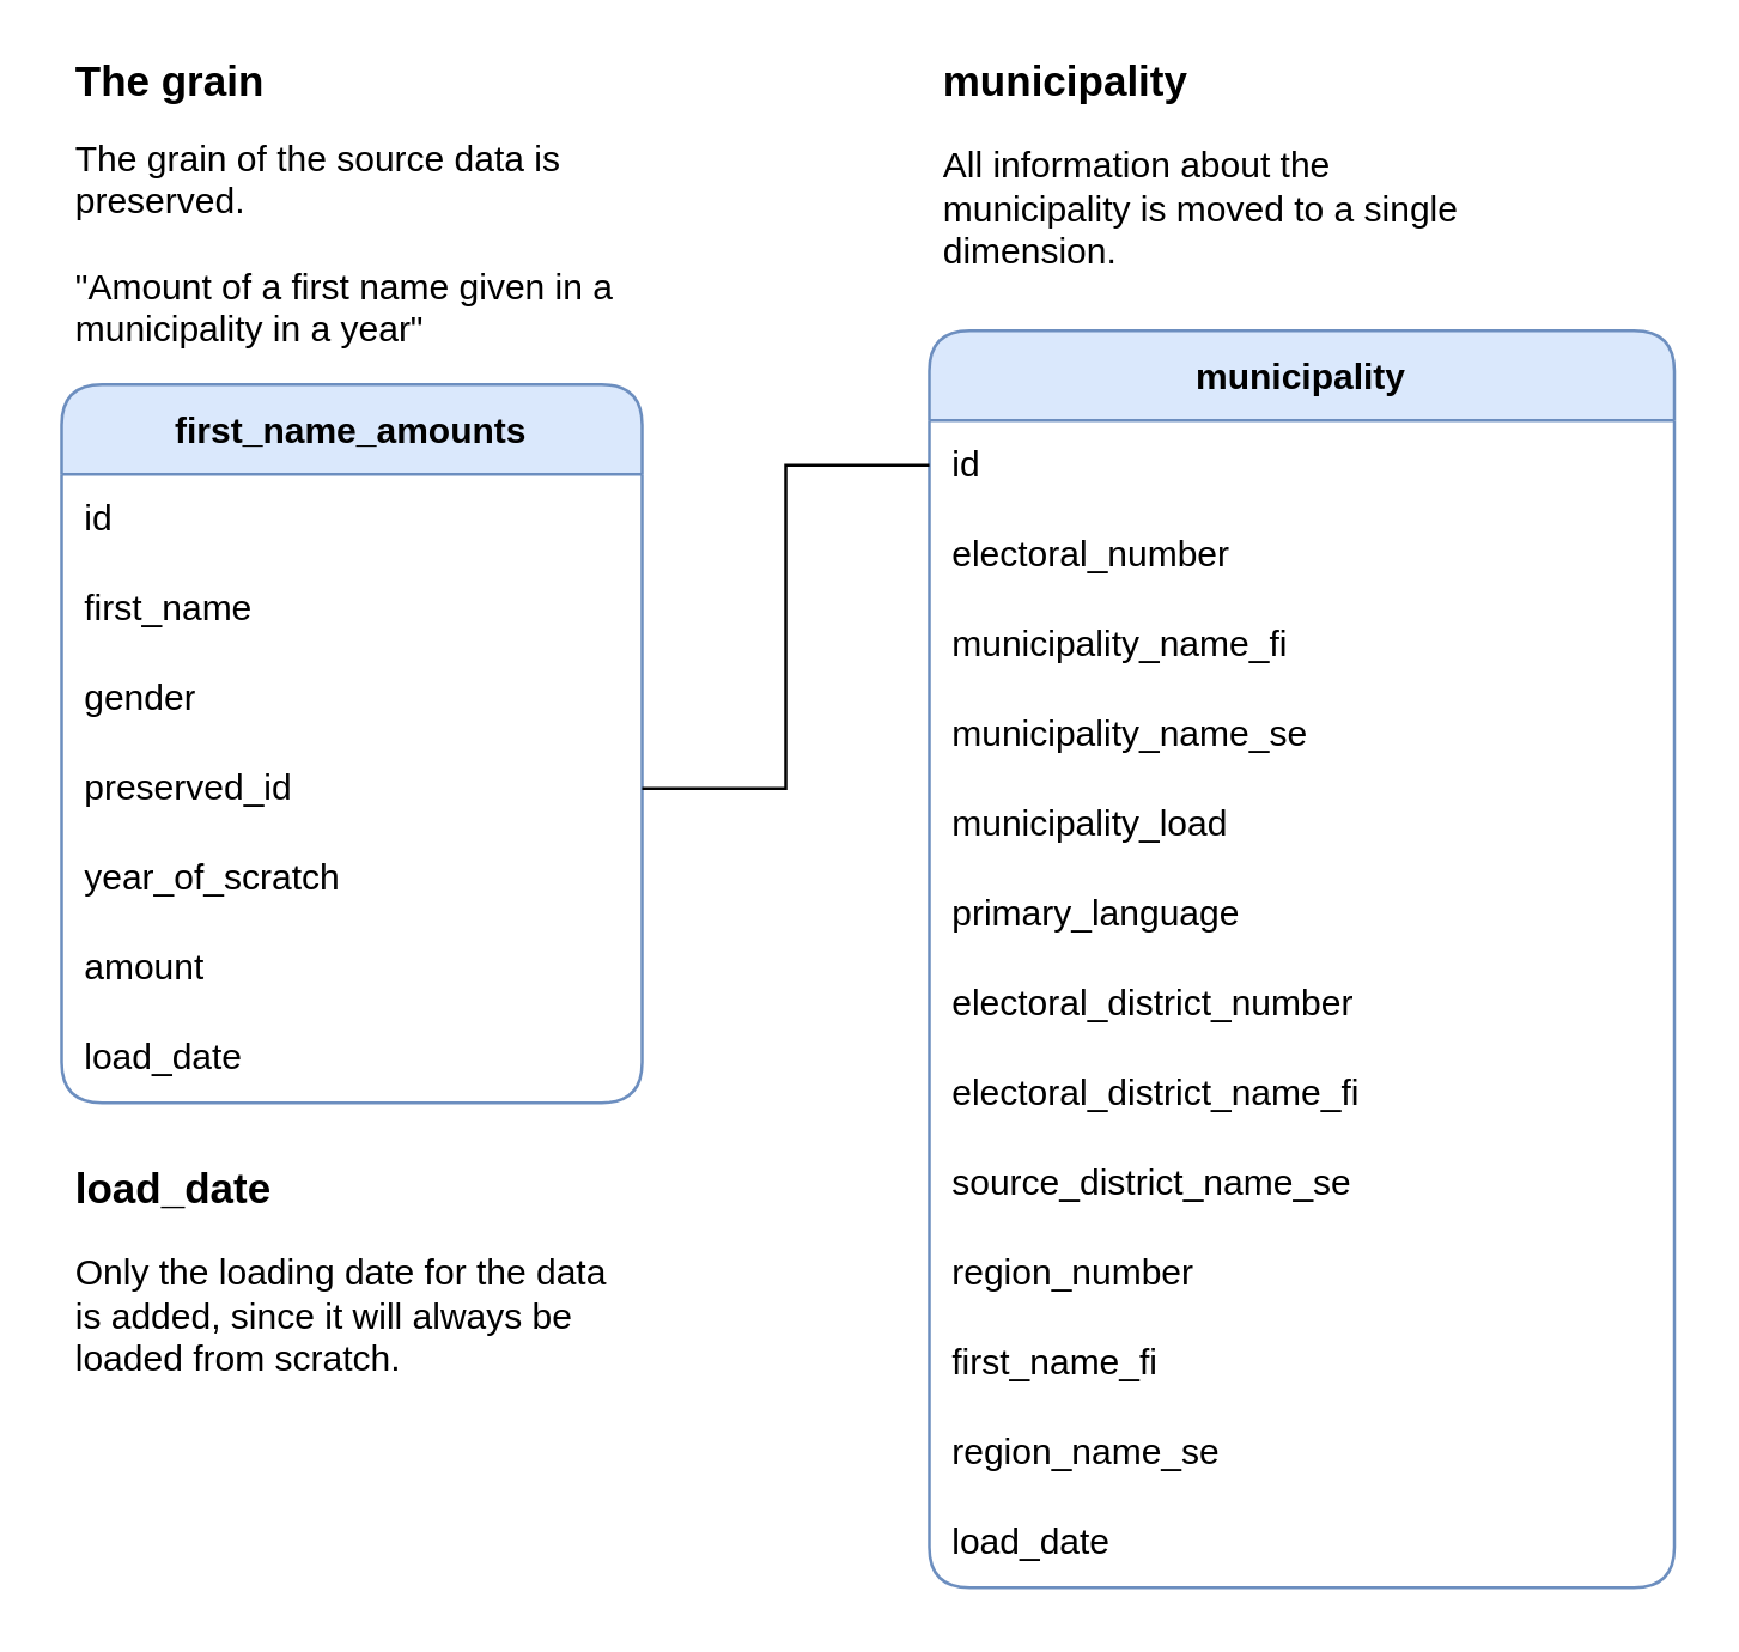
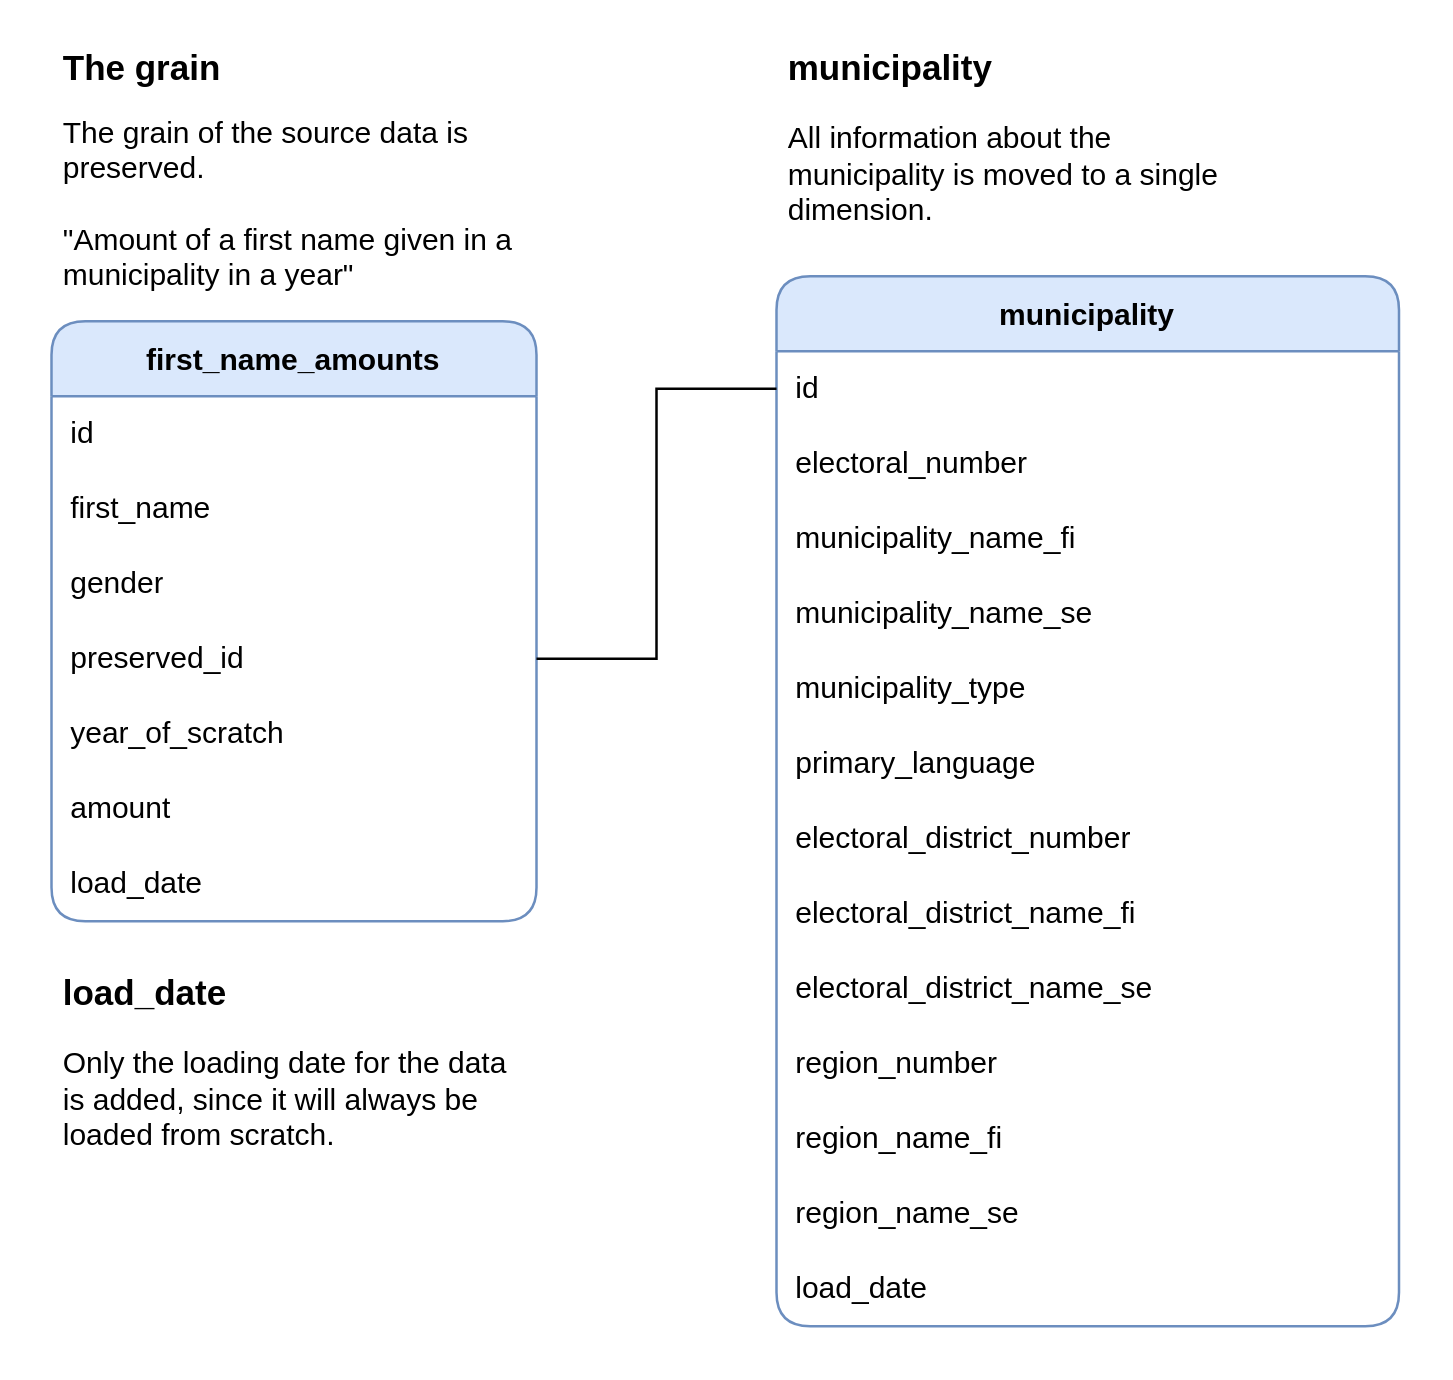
  <mxCell id="0" />
  <mxCell id="1" parent="0" />
  <mxCell id="2" value="municipality" style="shape=table;startSize=30;container=1;collapsible=0;childLayout=tableLayout;fixedRows=1;rowLines=0;fontStyle=1;rounded=1;shadow=0;swimlaneFillColor=default;fillColor=#dae8fc;strokeColor=#6c8ebf;" parent="1" vertex="1"><mxGeometry x="310" y="110" width="249" height="420" as="geometry" /></mxCell>
  <mxCell id="3" style="shape=tableRow;horizontal=0;startSize=0;swimlaneHead=0;swimlaneBody=0;top=0;left=0;bottom=0;right=0;collapsible=0;dropTarget=0;fillColor=none;points=[[0,0.5],[1,0.5]];portConstraint=eastwest;" parent="2" vertex="1"><mxGeometry y="30" width="249" height="30" as="geometry" /></mxCell>
  <mxCell id="4" value="id" style="shape=partialRectangle;html=1;whiteSpace=wrap;connectable=0;fillColor=none;top=0;left=0;bottom=0;right=0;align=left;spacingLeft=6;overflow=hidden;" parent="3" vertex="1"><mxGeometry width="249" height="30" as="geometry"><mxRectangle width="249" height="30" as="alternateBounds" /></mxGeometry></mxCell>
  <mxCell id="5" value="" style="shape=tableRow;horizontal=0;startSize=0;swimlaneHead=0;swimlaneBody=0;top=0;left=0;bottom=0;right=0;collapsible=0;dropTarget=0;fillColor=none;points=[[0,0.5],[1,0.5]];portConstraint=eastwest;" parent="2" vertex="1"><mxGeometry y="60" width="249" height="30" as="geometry" /></mxCell>
  <mxCell id="6" value="electoral_number" style="shape=partialRectangle;html=1;whiteSpace=wrap;connectable=0;fillColor=none;top=0;left=0;bottom=0;right=0;align=left;spacingLeft=6;overflow=hidden;" parent="5" vertex="1"><mxGeometry width="249" height="30" as="geometry"><mxRectangle width="249" height="30" as="alternateBounds" /></mxGeometry></mxCell>
  <mxCell id="7" value="" style="shape=tableRow;horizontal=0;startSize=0;swimlaneHead=0;swimlaneBody=0;top=0;left=0;bottom=0;right=0;collapsible=0;dropTarget=0;fillColor=none;points=[[0,0.5],[1,0.5]];portConstraint=eastwest;" parent="2" vertex="1"><mxGeometry y="90" width="249" height="30" as="geometry" /></mxCell>
  <mxCell id="8" value="municipality_name_fi" style="shape=partialRectangle;html=1;whiteSpace=wrap;connectable=0;fillColor=none;top=0;left=0;bottom=0;right=0;align=left;spacingLeft=6;overflow=hidden;" parent="7" vertex="1"><mxGeometry width="249" height="30" as="geometry"><mxRectangle width="249" height="30" as="alternateBounds" /></mxGeometry></mxCell>
  <mxCell id="9" value="" style="shape=tableRow;horizontal=0;startSize=0;swimlaneHead=0;swimlaneBody=0;top=0;left=0;bottom=0;right=0;collapsible=0;dropTarget=0;fillColor=none;points=[[0,0.5],[1,0.5]];portConstraint=eastwest;" parent="2" vertex="1"><mxGeometry y="120" width="249" height="30" as="geometry" /></mxCell>
  <mxCell id="10" value="municipality_name_se" style="shape=partialRectangle;html=1;whiteSpace=wrap;connectable=0;fillColor=none;top=0;left=0;bottom=0;right=0;align=left;spacingLeft=6;overflow=hidden;" parent="9" vertex="1"><mxGeometry width="249" height="30" as="geometry"><mxRectangle width="249" height="30" as="alternateBounds" /></mxGeometry></mxCell>
  <mxCell id="11" style="shape=tableRow;horizontal=0;startSize=0;swimlaneHead=0;swimlaneBody=0;top=0;left=0;bottom=0;right=0;collapsible=0;dropTarget=0;fillColor=none;points=[[0,0.5],[1,0.5]];portConstraint=eastwest;" parent="2" vertex="1"><mxGeometry y="150" width="249" height="30" as="geometry" /></mxCell>
- <mxCell id="12" value="municipality_load" style="shape=partialRectangle;html=1;whiteSpace=wrap;connectable=0;fillColor=none;top=0;left=0;bottom=0;right=0;align=left;spacingLeft=6;overflow=hidden;" parent="11" vertex="1"><mxGeometry width="249" height="30" as="geometry"><mxRectangle width="249" height="30" as="alternateBounds" /></mxGeometry></mxCell>
+ <mxCell id="12" value="municipality_type" style="shape=partialRectangle;html=1;whiteSpace=wrap;connectable=0;fillColor=none;top=0;left=0;bottom=0;right=0;align=left;spacingLeft=6;overflow=hidden;" parent="11" vertex="1"><mxGeometry width="249" height="30" as="geometry"><mxRectangle width="249" height="30" as="alternateBounds" /></mxGeometry></mxCell>
  <mxCell id="13" style="shape=tableRow;horizontal=0;startSize=0;swimlaneHead=0;swimlaneBody=0;top=0;left=0;bottom=0;right=0;collapsible=0;dropTarget=0;fillColor=none;points=[[0,0.5],[1,0.5]];portConstraint=eastwest;" parent="2" vertex="1"><mxGeometry y="180" width="249" height="30" as="geometry" /></mxCell>
  <mxCell id="14" value="primary_language" style="shape=partialRectangle;html=1;whiteSpace=wrap;connectable=0;fillColor=none;top=0;left=0;bottom=0;right=0;align=left;spacingLeft=6;overflow=hidden;" parent="13" vertex="1"><mxGeometry width="249" height="30" as="geometry"><mxRectangle width="249" height="30" as="alternateBounds" /></mxGeometry></mxCell>
  <mxCell id="15" style="shape=tableRow;horizontal=0;startSize=0;swimlaneHead=0;swimlaneBody=0;top=0;left=0;bottom=0;right=0;collapsible=0;dropTarget=0;fillColor=none;points=[[0,0.5],[1,0.5]];portConstraint=eastwest;" parent="2" vertex="1"><mxGeometry y="210" width="249" height="30" as="geometry" /></mxCell>
  <mxCell id="16" value="electoral_district_number" style="shape=partialRectangle;html=1;whiteSpace=wrap;connectable=0;fillColor=none;top=0;left=0;bottom=0;right=0;align=left;spacingLeft=6;overflow=hidden;" parent="15" vertex="1"><mxGeometry width="249" height="30" as="geometry"><mxRectangle width="249" height="30" as="alternateBounds" /></mxGeometry></mxCell>
  <mxCell id="17" style="shape=tableRow;horizontal=0;startSize=0;swimlaneHead=0;swimlaneBody=0;top=0;left=0;bottom=0;right=0;collapsible=0;dropTarget=0;fillColor=none;points=[[0,0.5],[1,0.5]];portConstraint=eastwest;" parent="2" vertex="1"><mxGeometry y="240" width="249" height="30" as="geometry" /></mxCell>
  <mxCell id="18" value="electoral_district_name_fi" style="shape=partialRectangle;html=1;whiteSpace=wrap;connectable=0;fillColor=none;top=0;left=0;bottom=0;right=0;align=left;spacingLeft=6;overflow=hidden;" parent="17" vertex="1"><mxGeometry width="249" height="30" as="geometry"><mxRectangle width="249" height="30" as="alternateBounds" /></mxGeometry></mxCell>
  <mxCell id="19" style="shape=tableRow;horizontal=0;startSize=0;swimlaneHead=0;swimlaneBody=0;top=0;left=0;bottom=0;right=0;collapsible=0;dropTarget=0;fillColor=none;points=[[0,0.5],[1,0.5]];portConstraint=eastwest;" parent="2" vertex="1"><mxGeometry y="270" width="249" height="30" as="geometry" /></mxCell>
- <mxCell id="20" value="source_district_name_se" style="shape=partialRectangle;html=1;whiteSpace=wrap;connectable=0;fillColor=none;top=0;left=0;bottom=0;right=0;align=left;spacingLeft=6;overflow=hidden;" parent="19" vertex="1"><mxGeometry width="249" height="30" as="geometry"><mxRectangle width="249" height="30" as="alternateBounds" /></mxGeometry></mxCell>
+ <mxCell id="20" value="electoral_district_name_se" style="shape=partialRectangle;html=1;whiteSpace=wrap;connectable=0;fillColor=none;top=0;left=0;bottom=0;right=0;align=left;spacingLeft=6;overflow=hidden;" parent="19" vertex="1"><mxGeometry width="249" height="30" as="geometry"><mxRectangle width="249" height="30" as="alternateBounds" /></mxGeometry></mxCell>
  <mxCell id="21" style="shape=tableRow;horizontal=0;startSize=0;swimlaneHead=0;swimlaneBody=0;top=0;left=0;bottom=0;right=0;collapsible=0;dropTarget=0;fillColor=none;points=[[0,0.5],[1,0.5]];portConstraint=eastwest;" parent="2" vertex="1"><mxGeometry y="300" width="249" height="30" as="geometry" /></mxCell>
  <mxCell id="22" value="region_number" style="shape=partialRectangle;html=1;whiteSpace=wrap;connectable=0;fillColor=none;top=0;left=0;bottom=0;right=0;align=left;spacingLeft=6;overflow=hidden;" parent="21" vertex="1"><mxGeometry width="249" height="30" as="geometry"><mxRectangle width="249" height="30" as="alternateBounds" /></mxGeometry></mxCell>
  <mxCell id="23" style="shape=tableRow;horizontal=0;startSize=0;swimlaneHead=0;swimlaneBody=0;top=0;left=0;bottom=0;right=0;collapsible=0;dropTarget=0;fillColor=none;points=[[0,0.5],[1,0.5]];portConstraint=eastwest;" parent="2" vertex="1"><mxGeometry y="330" width="249" height="30" as="geometry" /></mxCell>
- <mxCell id="24" value="first_name_fi" style="shape=partialRectangle;html=1;whiteSpace=wrap;connectable=0;fillColor=none;top=0;left=0;bottom=0;right=0;align=left;spacingLeft=6;overflow=hidden;" parent="23" vertex="1"><mxGeometry width="249" height="30" as="geometry"><mxRectangle width="249" height="30" as="alternateBounds" /></mxGeometry></mxCell>
+ <mxCell id="24" value="region_name_fi" style="shape=partialRectangle;html=1;whiteSpace=wrap;connectable=0;fillColor=none;top=0;left=0;bottom=0;right=0;align=left;spacingLeft=6;overflow=hidden;" parent="23" vertex="1"><mxGeometry width="249" height="30" as="geometry"><mxRectangle width="249" height="30" as="alternateBounds" /></mxGeometry></mxCell>
  <mxCell id="25" style="shape=tableRow;horizontal=0;startSize=0;swimlaneHead=0;swimlaneBody=0;top=0;left=0;bottom=0;right=0;collapsible=0;dropTarget=0;fillColor=none;points=[[0,0.5],[1,0.5]];portConstraint=eastwest;" parent="2" vertex="1"><mxGeometry y="360" width="249" height="30" as="geometry" /></mxCell>
  <mxCell id="26" value="region_name_se" style="shape=partialRectangle;html=1;whiteSpace=wrap;connectable=0;fillColor=none;top=0;left=0;bottom=0;right=0;align=left;spacingLeft=6;overflow=hidden;" parent="25" vertex="1"><mxGeometry width="249" height="30" as="geometry"><mxRectangle width="249" height="30" as="alternateBounds" /></mxGeometry></mxCell>
  <mxCell id="27" style="shape=tableRow;horizontal=0;startSize=0;swimlaneHead=0;swimlaneBody=0;top=0;left=0;bottom=0;right=0;collapsible=0;dropTarget=0;fillColor=none;points=[[0,0.5],[1,0.5]];portConstraint=eastwest;" parent="2" vertex="1"><mxGeometry y="390" width="249" height="30" as="geometry" /></mxCell>
  <mxCell id="28" value="load_date" style="shape=partialRectangle;html=1;whiteSpace=wrap;connectable=0;fillColor=none;top=0;left=0;bottom=0;right=0;align=left;spacingLeft=6;overflow=hidden;" parent="27" vertex="1"><mxGeometry width="249" height="30" as="geometry"><mxRectangle width="249" height="30" as="alternateBounds" /></mxGeometry></mxCell>
  <mxCell id="29" value="first_name_amounts" style="shape=table;startSize=30;container=1;collapsible=0;childLayout=tableLayout;fixedRows=1;rowLines=0;fontStyle=1;rounded=1;shadow=0;fillColor=#dae8fc;strokeColor=#6c8ebf;swimlaneFillColor=default;" parent="1" vertex="1"><mxGeometry x="20" y="128" width="194" height="240" as="geometry" /></mxCell>
  <mxCell id="30" style="shape=tableRow;horizontal=0;startSize=0;swimlaneHead=0;swimlaneBody=0;top=0;left=0;bottom=0;right=0;collapsible=0;dropTarget=0;fillColor=none;points=[[0,0.5],[1,0.5]];portConstraint=eastwest;" parent="29" vertex="1"><mxGeometry y="30" width="194" height="30" as="geometry" /></mxCell>
  <mxCell id="31" value="id" style="shape=partialRectangle;html=1;whiteSpace=wrap;connectable=0;fillColor=none;top=0;left=0;bottom=0;right=0;align=left;spacingLeft=6;overflow=hidden;" parent="30" vertex="1"><mxGeometry width="194" height="30" as="geometry"><mxRectangle width="194" height="30" as="alternateBounds" /></mxGeometry></mxCell>
  <mxCell id="32" style="shape=tableRow;horizontal=0;startSize=0;swimlaneHead=0;swimlaneBody=0;top=0;left=0;bottom=0;right=0;collapsible=0;dropTarget=0;fillColor=none;points=[[0,0.5],[1,0.5]];portConstraint=eastwest;" parent="29" vertex="1"><mxGeometry y="60" width="194" height="30" as="geometry" /></mxCell>
  <mxCell id="33" value="first_name" style="shape=partialRectangle;html=1;whiteSpace=wrap;connectable=0;fillColor=none;top=0;left=0;bottom=0;right=0;align=left;spacingLeft=6;overflow=hidden;" parent="32" vertex="1"><mxGeometry width="194" height="30" as="geometry"><mxRectangle width="194" height="30" as="alternateBounds" /></mxGeometry></mxCell>
  <mxCell id="34" value="" style="shape=tableRow;horizontal=0;startSize=0;swimlaneHead=0;swimlaneBody=0;top=0;left=0;bottom=0;right=0;collapsible=0;dropTarget=0;fillColor=none;points=[[0,0.5],[1,0.5]];portConstraint=eastwest;" parent="29" vertex="1"><mxGeometry y="90" width="194" height="30" as="geometry" /></mxCell>
  <mxCell id="35" value="gender" style="shape=partialRectangle;html=1;whiteSpace=wrap;connectable=0;fillColor=none;top=0;left=0;bottom=0;right=0;align=left;spacingLeft=6;overflow=hidden;" parent="34" vertex="1"><mxGeometry width="194" height="30" as="geometry"><mxRectangle width="194" height="30" as="alternateBounds" /></mxGeometry></mxCell>
  <mxCell id="36" value="" style="shape=tableRow;horizontal=0;startSize=0;swimlaneHead=0;swimlaneBody=0;top=0;left=0;bottom=0;right=0;collapsible=0;dropTarget=0;fillColor=none;points=[[0,0.5],[1,0.5]];portConstraint=eastwest;" parent="29" vertex="1"><mxGeometry y="120" width="194" height="30" as="geometry" /></mxCell>
  <mxCell id="37" value="preserved_id" style="shape=partialRectangle;html=1;whiteSpace=wrap;connectable=0;fillColor=none;top=0;left=0;bottom=0;right=0;align=left;spacingLeft=6;overflow=hidden;" parent="36" vertex="1"><mxGeometry width="194" height="30" as="geometry"><mxRectangle width="194" height="30" as="alternateBounds" /></mxGeometry></mxCell>
  <mxCell id="38" value="" style="shape=tableRow;horizontal=0;startSize=0;swimlaneHead=0;swimlaneBody=0;top=0;left=0;bottom=0;right=0;collapsible=0;dropTarget=0;fillColor=none;points=[[0,0.5],[1,0.5]];portConstraint=eastwest;" parent="29" vertex="1"><mxGeometry y="150" width="194" height="30" as="geometry" /></mxCell>
  <mxCell id="39" value="year_of_scratch" style="shape=partialRectangle;html=1;whiteSpace=wrap;connectable=0;fillColor=none;top=0;left=0;bottom=0;right=0;align=left;spacingLeft=6;overflow=hidden;" parent="38" vertex="1"><mxGeometry width="194" height="30" as="geometry"><mxRectangle width="194" height="30" as="alternateBounds" /></mxGeometry></mxCell>
  <mxCell id="40" style="shape=tableRow;horizontal=0;startSize=0;swimlaneHead=0;swimlaneBody=0;top=0;left=0;bottom=0;right=0;collapsible=0;dropTarget=0;fillColor=none;points=[[0,0.5],[1,0.5]];portConstraint=eastwest;" parent="29" vertex="1"><mxGeometry y="180" width="194" height="30" as="geometry" /></mxCell>
  <mxCell id="41" value="amount" style="shape=partialRectangle;html=1;whiteSpace=wrap;connectable=0;fillColor=none;top=0;left=0;bottom=0;right=0;align=left;spacingLeft=6;overflow=hidden;" parent="40" vertex="1"><mxGeometry width="194" height="30" as="geometry"><mxRectangle width="194" height="30" as="alternateBounds" /></mxGeometry></mxCell>
  <mxCell id="42" style="shape=tableRow;horizontal=0;startSize=0;swimlaneHead=0;swimlaneBody=0;top=0;left=0;bottom=0;right=0;collapsible=0;dropTarget=0;fillColor=none;points=[[0,0.5],[1,0.5]];portConstraint=eastwest;" parent="29" vertex="1"><mxGeometry y="210" width="194" height="30" as="geometry" /></mxCell>
  <mxCell id="43" value="load_date" style="shape=partialRectangle;html=1;whiteSpace=wrap;connectable=0;fillColor=none;top=0;left=0;bottom=0;right=0;align=left;spacingLeft=6;overflow=hidden;" parent="42" vertex="1"><mxGeometry width="194" height="30" as="geometry"><mxRectangle width="194" height="30" as="alternateBounds" /></mxGeometry></mxCell>
  <mxCell id="44" style="edgeStyle=orthogonalEdgeStyle;rounded=0;orthogonalLoop=1;jettySize=auto;html=1;entryX=0;entryY=0.5;entryDx=0;entryDy=0;endArrow=none;endFill=0;startArrow=none;startFill=0;" parent="1" source="36" target="3" edge="1"><mxGeometry relative="1" as="geometry" /></mxCell>
  <mxCell id="45" value="&lt;h1 style=&quot;font-size: 14px;&quot;&gt;&lt;font style=&quot;font-size: 14px;&quot;&gt;load_date&lt;/font&gt;&lt;/h1&gt;&lt;p style=&quot;&quot;&gt;Only the loading date for the data is added, since it will always be loaded from scratch.&lt;/p&gt;" style="text;html=1;strokeColor=none;fillColor=none;spacing=5;spacingTop=-20;whiteSpace=wrap;overflow=hidden;rounded=0;" parent="1" vertex="1"><mxGeometry x="20" y="390" width="190" height="80" as="geometry" /></mxCell>
  <mxCell id="46" value="&lt;h1 style=&quot;font-size: 14px;&quot;&gt;&lt;font style=&quot;font-size: 14px;&quot;&gt;municipality&lt;/font&gt;&lt;/h1&gt;&lt;p style=&quot;&quot;&gt;All information about the municipality is moved to a single dimension.&lt;/p&gt;" style="text;html=1;strokeColor=none;fillColor=none;spacing=5;spacingTop=-20;whiteSpace=wrap;overflow=hidden;rounded=0;" parent="1" vertex="1"><mxGeometry x="310" y="20" width="190" height="80" as="geometry" /></mxCell>
  <mxCell id="47" value="&lt;h1 style=&quot;font-size: 14px;&quot;&gt;The grain&lt;/h1&gt;&lt;div&gt;The grain of the source data is preserved.&lt;/div&gt;&lt;div&gt;&lt;br&gt;&lt;/div&gt;&lt;div&gt;&quot;Amount of a first name given&amp;nbsp;&lt;span style=&quot;background-color: initial;&quot;&gt;in a municipality in a year&quot;&lt;/span&gt;&lt;/div&gt;" style="text;html=1;strokeColor=none;fillColor=none;spacing=5;spacingTop=-20;whiteSpace=wrap;overflow=hidden;rounded=0;" parent="1" vertex="1"><mxGeometry x="20" y="20" width="190" height="100" as="geometry" /></mxCell>
